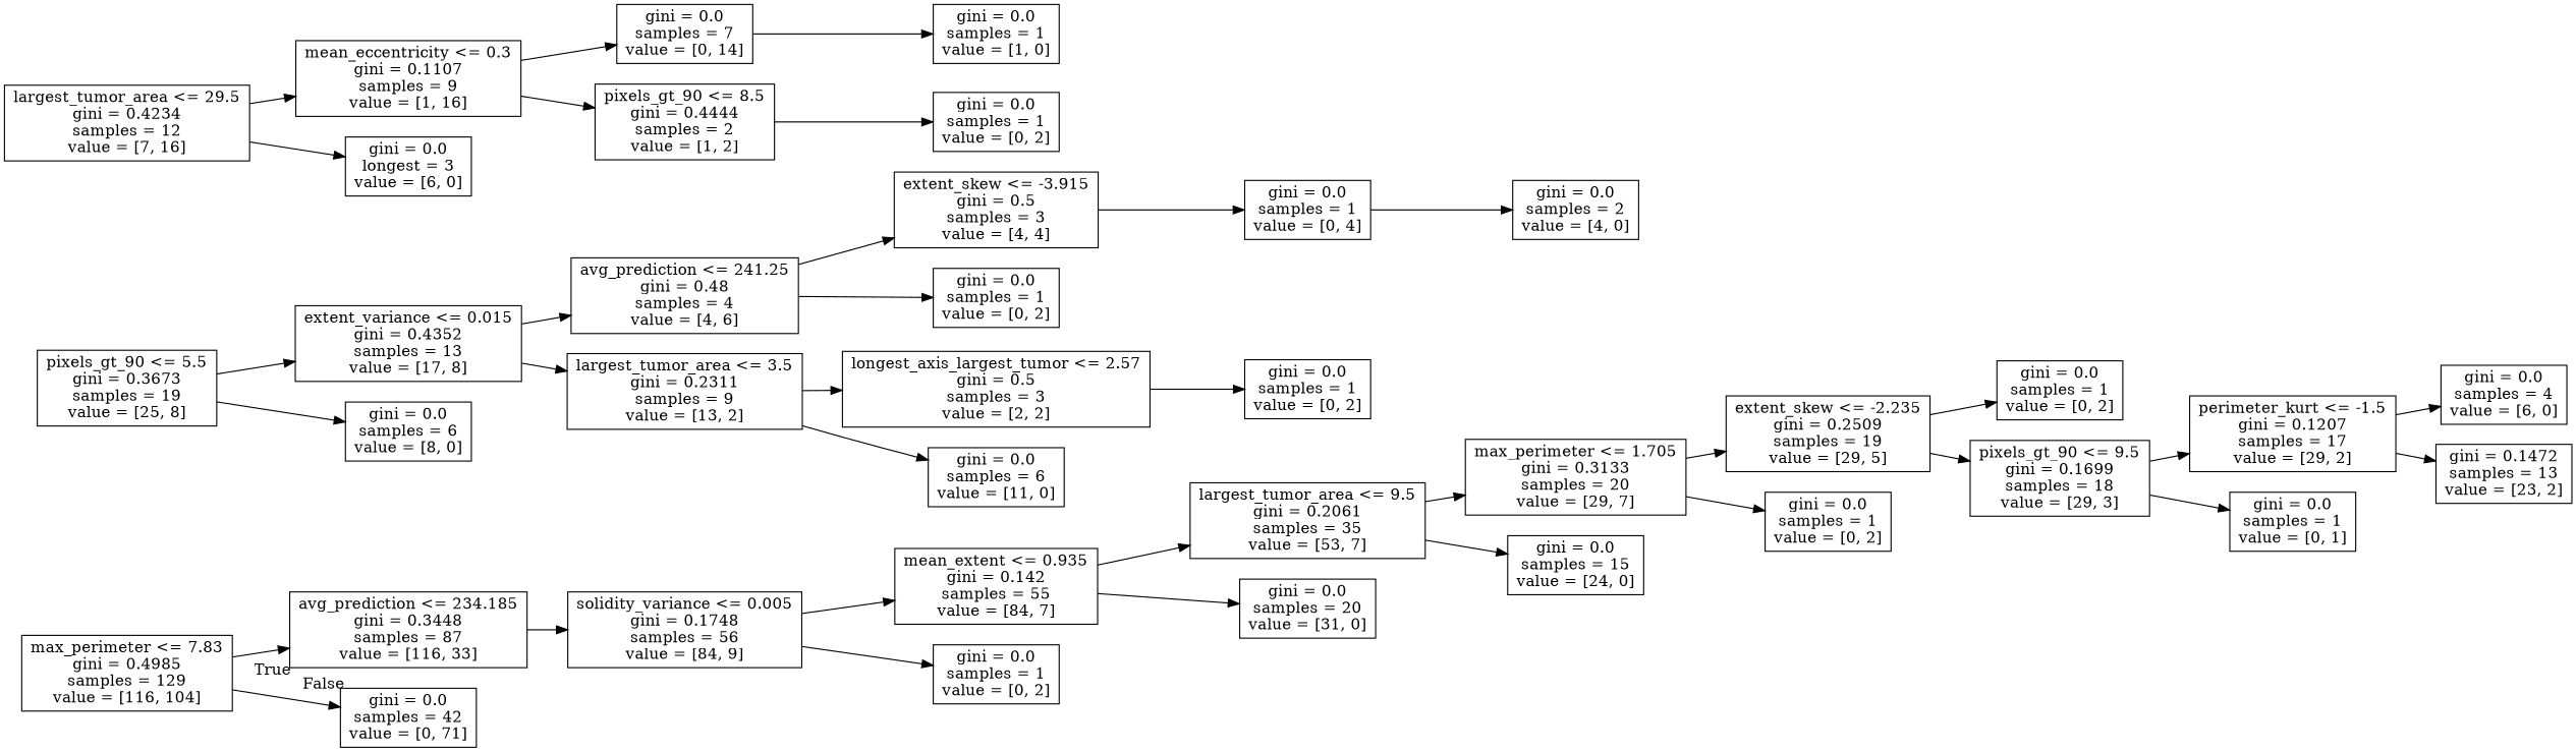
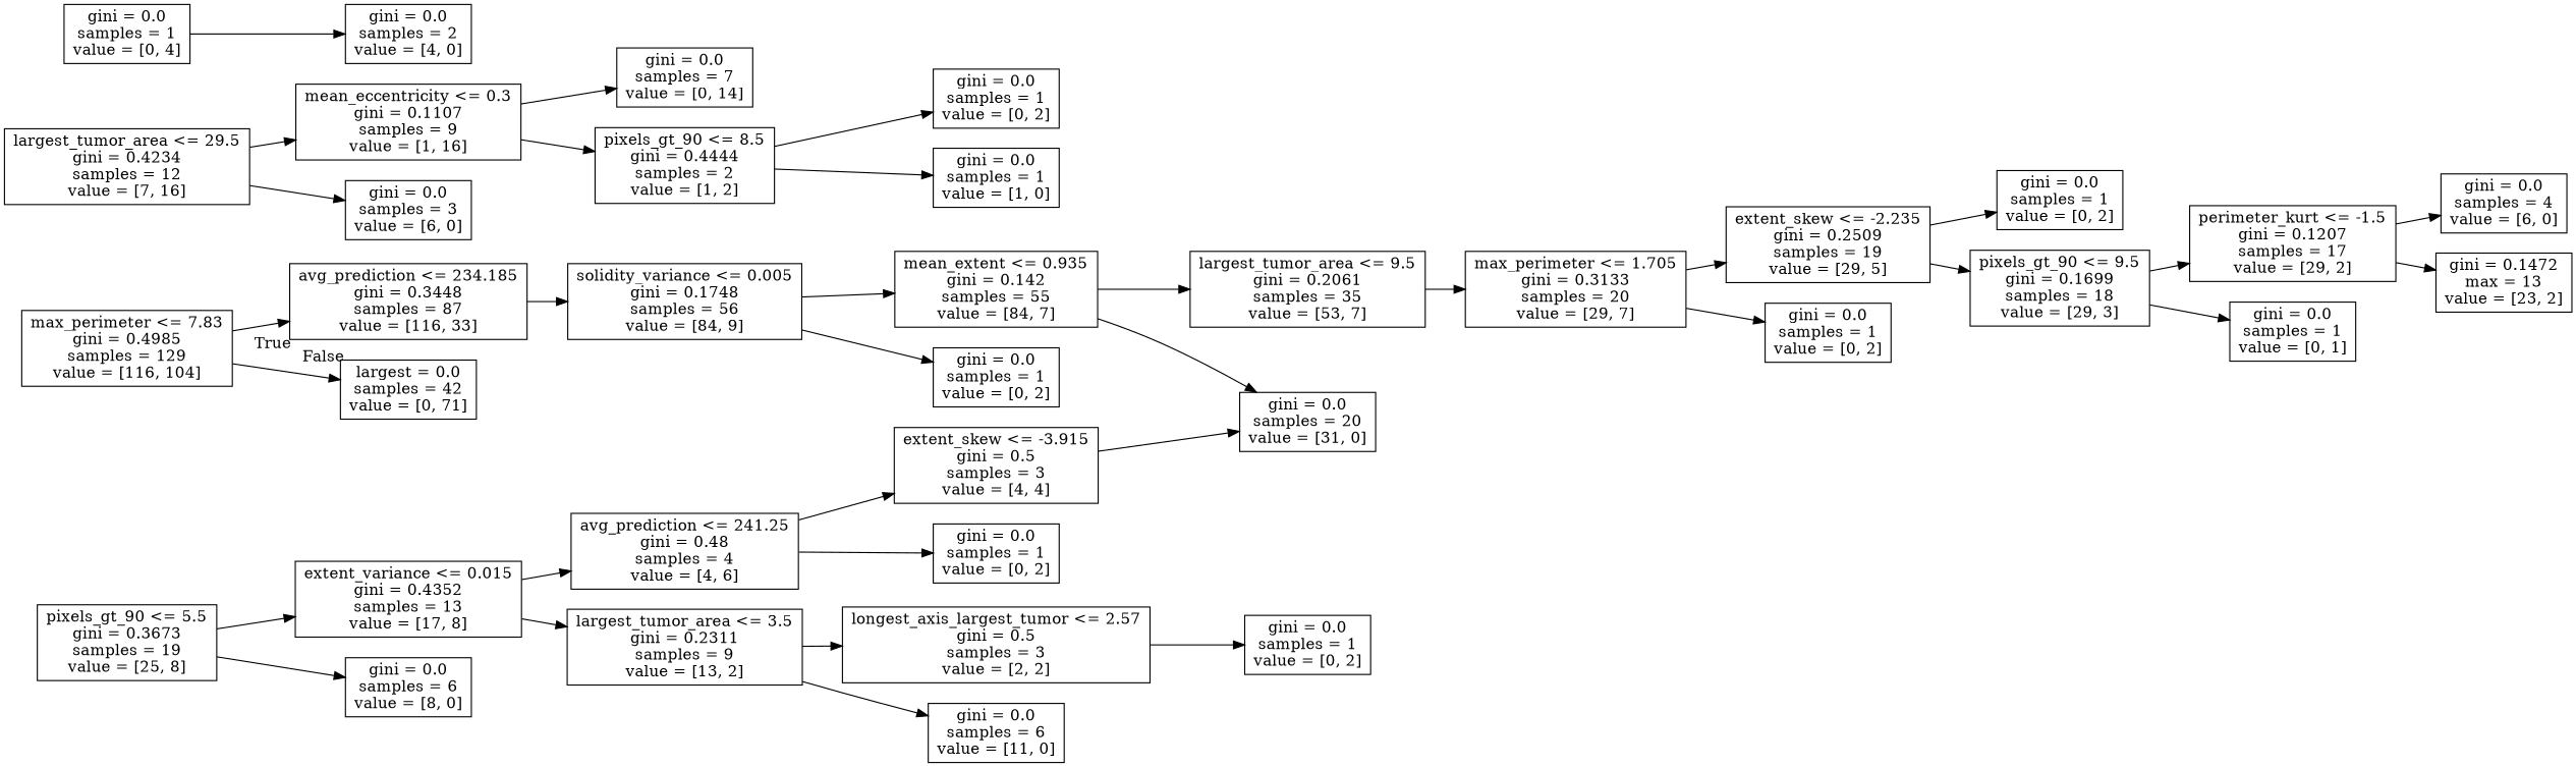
  digraph {
    rankdir=LR
    node [shape=box]
    n1 [label="max_perimeter <= 7.83\ngini = 0.4985\nsamples = 129\nvalue = [116, 104]"]
    n2 [label="avg_prediction <= 234.185\ngini = 0.3448\nsamples = 87\nvalue = [116, 33]"]
-   n3 [label="gini = 0.0\nsamples = 42\nvalue = [0, 71]"]
+   n3 [label="largest = 0.0\nsamples = 42\nvalue = [0, 71]"]
    n4 [label="solidity_variance <= 0.005\ngini = 0.1748\nsamples = 56\nvalue = [84, 9]"]
    n5 [label="mean_extent <= 0.935\ngini = 0.142\nsamples = 55\nvalue = [84, 7]"]
    n6 [label="gini = 0.0\nsamples = 1\nvalue = [0, 2]"]
    n7 [label="largest_tumor_area <= 9.5\ngini = 0.2061\nsamples = 35\nvalue = [53, 7]"]
    n8 [label="gini = 0.0\nsamples = 20\nvalue = [31, 0]"]
    n9 [label="max_perimeter <= 1.705\ngini = 0.3133\nsamples = 20\nvalue = [29, 7]"]
-   n10 [label="gini = 0.0\nsamples = 15\nvalue = [24, 0]"]
    n11 [label="extent_skew <= -2.235\ngini = 0.2509\nsamples = 19\nvalue = [29, 5]"]
    n12 [label="gini = 0.0\nsamples = 1\nvalue = [0, 2]"]
    n13 [label="gini = 0.0\nsamples = 1\nvalue = [0, 2]"]
    n14 [label="pixels_gt_90 <= 9.5\ngini = 0.1699\nsamples = 18\nvalue = [29, 3]"]
    n15 [label="perimeter_kurt <= -1.5\ngini = 0.1207\nsamples = 17\nvalue = [29, 2]"]
    n16 [label="gini = 0.0\nsamples = 1\nvalue = [0, 1]"]
    n17 [label="gini = 0.0\nsamples = 4\nvalue = [6, 0]"]
-   n18 [label="gini = 0.1472\nsamples = 13\nvalue = [23, 2]"]
+   n18 [label="gini = 0.1472\nmax = 13\nvalue = [23, 2]"]
    n19 [label="pixels_gt_90 <= 5.5\ngini = 0.3673\nsamples = 19\nvalue = [25, 8]"]
    n20 [label="extent_variance <= 0.015\ngini = 0.4352\nsamples = 13\nvalue = [17, 8]"]
    n21 [label="gini = 0.0\nsamples = 6\nvalue = [8, 0]"]
    n22 [label="largest_tumor_area <= 29.5\ngini = 0.4234\nsamples = 12\nvalue = [7, 16]"]
    n23 [label="mean_eccentricity <= 0.3\ngini = 0.1107\nsamples = 9\nvalue = [1, 16]"]
-   n24 [label="gini = 0.0\nlongest = 3\nvalue = [6, 0]"]
+   n24 [label="gini = 0.0\nsamples = 3\nvalue = [6, 0]"]
    n25 [label="avg_prediction <= 241.25\ngini = 0.48\nsamples = 4\nvalue = [4, 6]"]
    n26 [label="largest_tumor_area <= 3.5\ngini = 0.2311\nsamples = 9\nvalue = [13, 2]"]
    n27 [label="extent_skew <= -3.915\ngini = 0.5\nsamples = 3\nvalue = [4, 4]"]
    n28 [label="gini = 0.0\nsamples = 1\nvalue = [0, 2]"]
    n29 [label="longest_axis_largest_tumor <= 2.57\ngini = 0.5\nsamples = 3\nvalue = [2, 2]"]
    n30 [label="gini = 0.0\nsamples = 6\nvalue = [11, 0]"]
    n31 [label="gini = 0.0\nsamples = 1\nvalue = [0, 4]"]
    n32 [label="gini = 0.0\nsamples = 2\nvalue = [4, 0]"]
    n33 [label="gini = 0.0\nsamples = 1\nvalue = [0, 2]"]
    n34 [label="gini = 0.0\nsamples = 7\nvalue = [0, 14]"]
    n35 [label="pixels_gt_90 <= 8.5\ngini = 0.4444\nsamples = 2\nvalue = [1, 2]"]
    n36 [label="gini = 0.0\nsamples = 1\nvalue = [0, 2]"]
    n37 [label="gini = 0.0\nsamples = 1\nvalue = [1, 0]"]
    n1 -> n2 [headlabel=True labelangle=45 labeldistance=2.5]
    n1 -> n3 [headlabel=False labelangle=-45 labeldistance=2.5]
    n2 -> n4
    n4 -> n5
    n4 -> n6
    n5 -> n7
    n5 -> n8
    n7 -> n9
-   n7 -> n10
    n9 -> n11
    n9 -> n12
    n11 -> n13
    n11 -> n14
    n14 -> n15
    n14 -> n16
    n15 -> n17
    n15 -> n18
    n19 -> n20
    n19 -> n21
    n20 -> n25
    n20 -> n26
    n22 -> n23
    n22 -> n24
    n23 -> n34
    n23 -> n35
    n25 -> n27
    n25 -> n28
    n26 -> n29
    n26 -> n30
-   n27 -> n31
+   n27 -> n8
    n29 -> n33
    n31 -> n32
    n35 -> n36
-   n34 -> n37
+   n35 -> n37
  }
